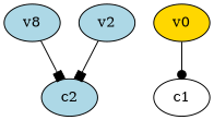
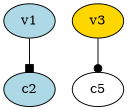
  strict digraph {
    node [fillcolor=lightblue style=filled]
    edge [arrowhead=box weight=1]
-   v1 [label=v8]
+   v1
    c2
-   c1 [fillcolor=white]
-   v2
-   v3 [fillcolor=gold label=v0]
+   c1 [fillcolor=white label=c5]
+   v3 [fillcolor=gold]
    v1 -> c2
-   v2 -> c2
    v3 -> c1 [arrowhead=dot]
  }
